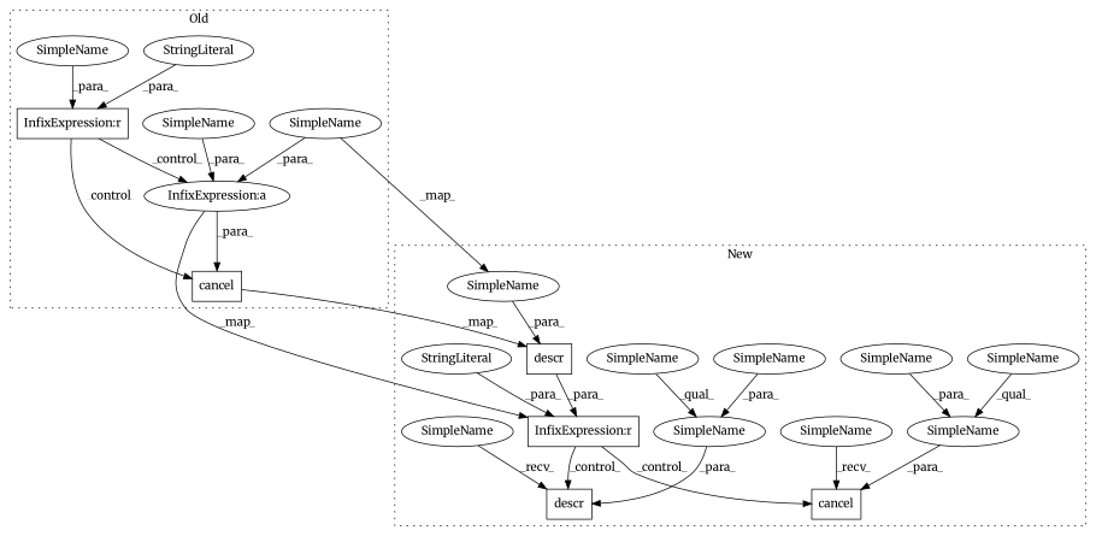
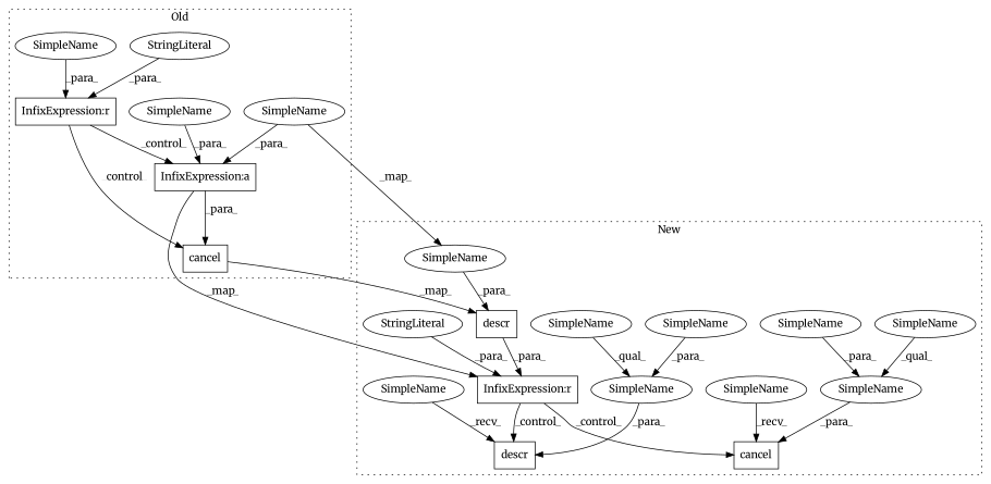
  digraph {
    fontname=Merriweather
    node [a=42 l="26,1" shape=ellipse fontname=Merriweather]
    edge [fontname=Merriweather]
    n1 [a=32 l="7,1" label=cancel s="22206,22250" shape=box]
-   n2 [a=27 l=1 label="InfixExpression:a" s=22241]
+   n2 [a=27 l=1 label="InfixExpression:a" s=22241 shape=box]
    n3 [a=27 l=4 label="InfixExpression:r" s=22166 shape=box]
    n4 [a=45 l=4 label=StringLiteral s=22170]
    n5 [label=SimpleName s="22213,22240"]
    n6 [label=SimpleName s="22138,22165"]
    n7 [l=8 label=SimpleName s=22242]
    n8 [a=32 l="7,1" label=descr s="23076,23111" shape=box]
    n9 [a=27 l=4 label="InfixExpression:r" s=23112 shape=box]
    n10 [a=32 l="7,1" label=descr s="23138,23173" shape=box]
    n11 [a=32 l="7,1" label=cancel s="23224,23259" shape=box]
    n12 [label=SimpleName s="23083,23110"]
    n13 [label=SimpleName s="23231,23258"]
    n14 [l=25 label=SimpleName s=23231]
    n15 [label=SimpleName s="23145,23172"]
    n16 [l=25 label=SimpleName s=23145]
    n17 [a=45 l=4 label=StringLiteral s=23116]
    n18 [l=9 label=SimpleName s=23128]
    n19 [l=9 label=SimpleName s=23214]
    n20 [l=1 label=SimpleName s=23257]
    n21 [l=1 label=SimpleName s=23171]
    subgraph cluster_1 {
      label=Old
      style=dotted
      n1
      n2
      n3
      n4
      n5
      n6
      n7
    }
    subgraph cluster_2 {
      label=New
      style=dotted
      n8
      n9
      n10
      n11
      n12
      n13
      n14
      n15
      n16
      n17
      n18
      n19
      n20
      n21
    }
    n1 -> n8 [label=_map_]
    n2 -> n1 [label=_para_]
    n2 -> n9 [label=_map_]
    n3 -> n1 [label=_control_]
    n3 -> n2 [label=_control_]
    n4 -> n3 [label=_para_]
    n5 -> n2 [label=_para_]
    n5 -> n12 [label=_map_]
    n6 -> n3 [label=_para_]
    n7 -> n2 [label=_para_]
    n8 -> n9 [label=_para_]
    n9 -> n10 [label=_control_]
    n9 -> n11 [label=_control_]
    n12 -> n8 [label=_para_]
    n13 -> n11 [label=_para_]
    n14 -> n13 [label=_qual_]
    n15 -> n10 [label=_para_]
    n16 -> n15 [label=_qual_]
    n17 -> n9 [label=_para_]
    n18 -> n10 [label=_recv_]
    n19 -> n11 [label=_recv_]
    n20 -> n13 [label=_para_]
    n21 -> n15 [label=_para_]
  }
